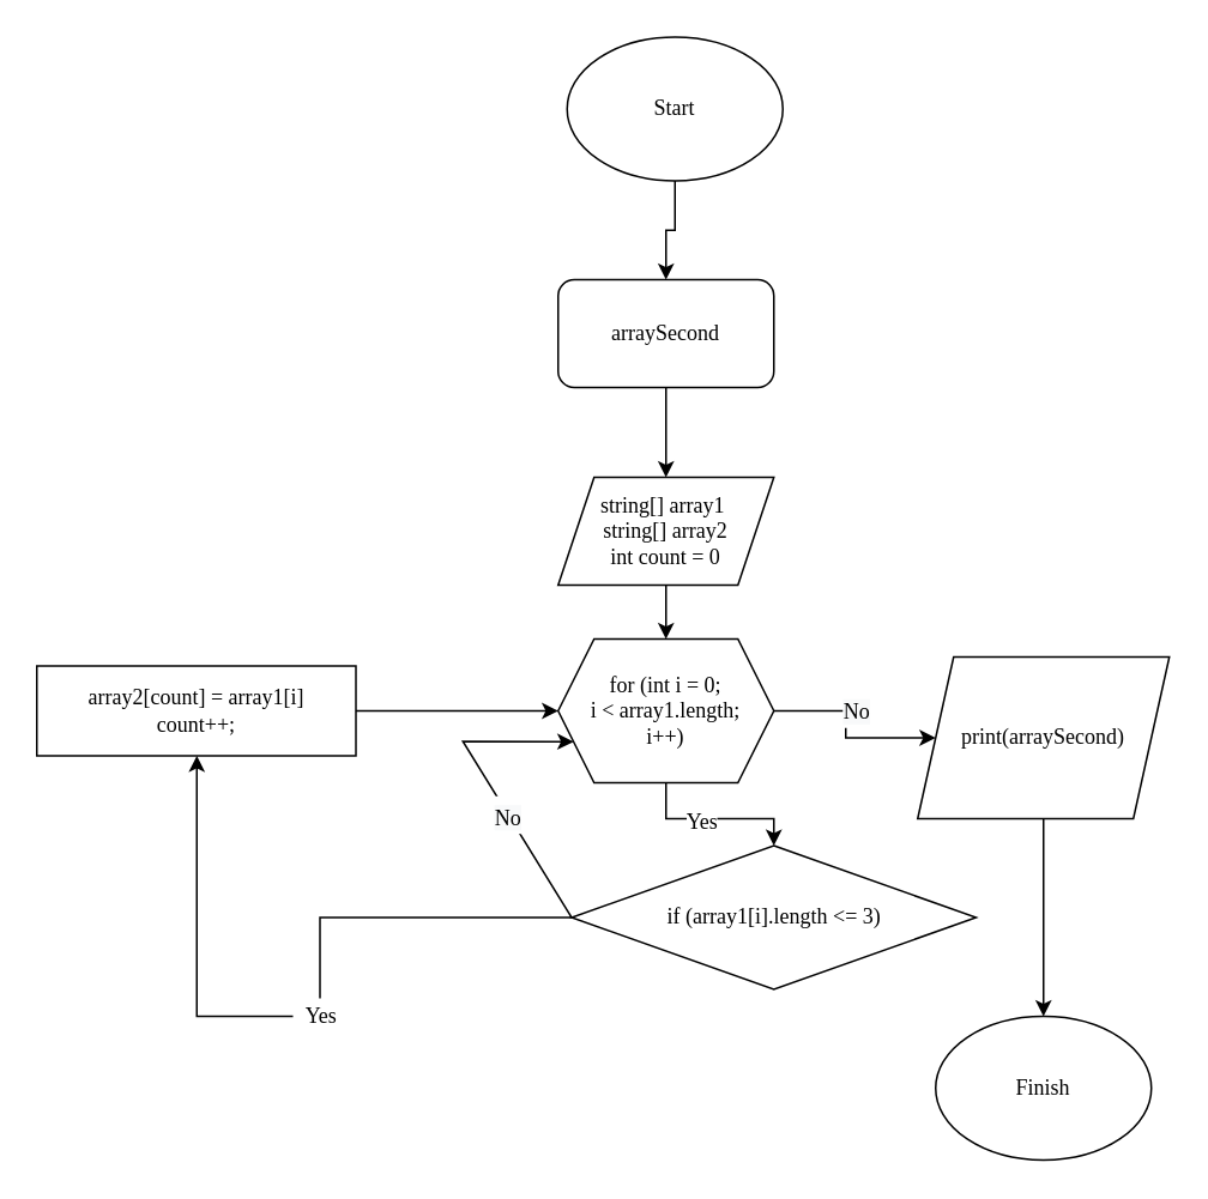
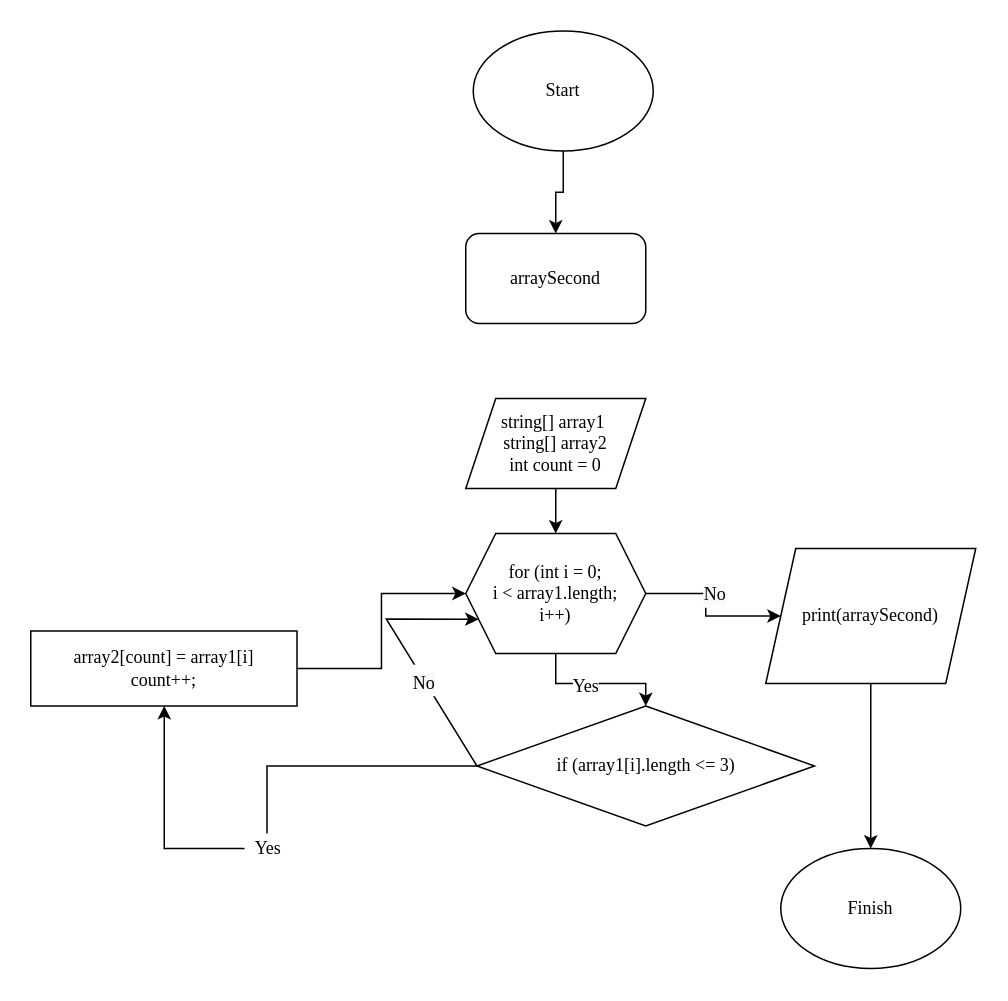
  <mxCell id="0" />
  <mxCell id="1" parent="0" />
- <mxCell id="2" value="" style="edgeStyle=orthogonalEdgeStyle;rounded=0;orthogonalLoop=1;jettySize=auto;html=1;fontFamily=Times New Roman;" edge="1" parent="1" source="3" target="5"><mxGeometry relative="1" as="geometry" /></mxCell>
  <mxCell id="3" value="arraySecond" style="rounded=1;whiteSpace=wrap;html=1;fontFamily=Times New Roman;" vertex="1" parent="1"><mxGeometry x="310" y="155" width="120" height="60" as="geometry" /></mxCell>
  <mxCell id="4" value="" style="edgeStyle=orthogonalEdgeStyle;rounded=0;orthogonalLoop=1;jettySize=auto;html=1;fontFamily=Times New Roman;" edge="1" parent="1" source="5" target="10"><mxGeometry relative="1" as="geometry" /></mxCell>
  <mxCell id="5" value="string[] array1&amp;nbsp;&lt;br&gt;string[] array2&lt;br&gt;int count = 0" style="shape=parallelogram;perimeter=parallelogramPerimeter;whiteSpace=wrap;html=1;fixedSize=1;fontFamily=Times New Roman;" vertex="1" parent="1"><mxGeometry x="310" y="265" width="120" height="60" as="geometry" /></mxCell>
  <mxCell id="6" value="" style="edgeStyle=orthogonalEdgeStyle;rounded=0;orthogonalLoop=1;jettySize=auto;html=1;fontFamily=Times New Roman;" edge="1" parent="1" source="10" target="12"><mxGeometry relative="1" as="geometry" /></mxCell>
  <mxCell id="7" value="Yes" style="edgeLabel;html=1;align=center;verticalAlign=middle;resizable=0;points=[];fontSize=12;fontFamily=Times New Roman;" vertex="1" connectable="0" parent="6"><mxGeometry x="-0.17" y="-1" relative="1" as="geometry"><mxPoint as="offset" /></mxGeometry></mxCell>
  <mxCell id="8" value="" style="edgeStyle=orthogonalEdgeStyle;rounded=0;orthogonalLoop=1;jettySize=auto;html=1;fontFamily=Times New Roman;fontSize=18;" edge="1" parent="1" source="10" target="21"><mxGeometry relative="1" as="geometry" /></mxCell>
  <mxCell id="9" value="&lt;span style=&quot;font-size: 12px; background-color: rgb(248, 249, 250);&quot;&gt;No&lt;/span&gt;" style="edgeLabel;html=1;align=center;verticalAlign=middle;resizable=0;points=[];fontSize=18;fontFamily=Times New Roman;" vertex="1" connectable="0" parent="8"><mxGeometry x="-0.271" y="2" relative="1" as="geometry"><mxPoint x="7" as="offset" /></mxGeometry></mxCell>
  <mxCell id="10" value="for (int i = 0;&lt;br&gt;i &amp;lt; array1.length;&lt;br&gt;i++)" style="shape=hexagon;perimeter=hexagonPerimeter2;whiteSpace=wrap;html=1;fixedSize=1;fontFamily=Times New Roman;" vertex="1" parent="1"><mxGeometry x="310" y="355" width="120" height="80" as="geometry" /></mxCell>
  <mxCell id="11" value="" style="edgeStyle=orthogonalEdgeStyle;rounded=0;orthogonalLoop=1;jettySize=auto;html=1;startArrow=none;fontFamily=Times New Roman;" edge="1" parent="1" source="22" target="14"><mxGeometry relative="1" as="geometry"><Array as="points"><mxPoint x="109" y="565" /></Array></mxGeometry></mxCell>
  <mxCell id="12" value="if (array1[i].length &amp;lt;= 3)" style="rhombus;whiteSpace=wrap;html=1;fontFamily=Times New Roman;" vertex="1" parent="1"><mxGeometry x="317.5" y="470" width="225" height="80" as="geometry" /></mxCell>
  <mxCell id="13" value="" style="edgeStyle=orthogonalEdgeStyle;rounded=0;orthogonalLoop=1;jettySize=auto;html=1;fontFamily=Times New Roman;" edge="1" parent="1" source="14" target="10"><mxGeometry relative="1" as="geometry" /></mxCell>
- <mxCell id="14" value="array2[count] = array1[i]&lt;br&gt;count++;" style="whiteSpace=wrap;html=1;fontFamily=Times New Roman;" vertex="1" parent="1"><mxGeometry x="20" y="370" width="177.5" height="50" as="geometry" /></mxCell>
+ <mxCell id="14" value="array2[count] = array1[i]&lt;br&gt;count++;" style="whiteSpace=wrap;html=1;fontFamily=Times New Roman;" vertex="1" parent="1"><mxGeometry x="20" y="420" width="177.5" height="50" as="geometry" /></mxCell>
  <mxCell id="15" value="" style="endArrow=classic;html=1;rounded=0;exitX=0;exitY=0.5;exitDx=0;exitDy=0;entryX=0;entryY=0.75;entryDx=0;entryDy=0;fontFamily=Times New Roman;" edge="1" parent="1" source="12" target="10"><mxGeometry width="50" height="50" relative="1" as="geometry"><mxPoint x="490" y="405" as="sourcePoint" /><mxPoint x="330" y="420" as="targetPoint" /><Array as="points"><mxPoint x="257" y="412" /></Array></mxGeometry></mxCell>
  <mxCell id="16" value="&lt;span style=&quot;font-size: 12px; background-color: rgb(248, 249, 250);&quot;&gt;No&lt;/span&gt;" style="edgeLabel;html=1;align=center;verticalAlign=middle;resizable=0;points=[];fontSize=18;fontFamily=Times New Roman;" vertex="1" connectable="0" parent="15"><mxGeometry x="-0.228" relative="1" as="geometry"><mxPoint as="offset" /></mxGeometry></mxCell>
  <mxCell id="17" value="" style="edgeStyle=orthogonalEdgeStyle;rounded=0;orthogonalLoop=1;jettySize=auto;html=1;fontFamily=Times New Roman;" edge="1" parent="1" source="18" target="3"><mxGeometry relative="1" as="geometry" /></mxCell>
  <mxCell id="18" value="Start" style="ellipse;whiteSpace=wrap;html=1;fontFamily=Times New Roman;" vertex="1" parent="1"><mxGeometry x="315" y="20" width="120" height="80" as="geometry" /></mxCell>
  <mxCell id="19" value="Finish" style="ellipse;whiteSpace=wrap;html=1;fontFamily=Times New Roman;" vertex="1" parent="1"><mxGeometry x="520" y="565" width="120" height="80" as="geometry" /></mxCell>
  <mxCell id="20" style="edgeStyle=orthogonalEdgeStyle;rounded=0;orthogonalLoop=1;jettySize=auto;html=1;fontFamily=Times New Roman;fontSize=12;" edge="1" parent="1" source="21" target="19"><mxGeometry relative="1" as="geometry" /></mxCell>
  <mxCell id="21" value="print(arraySecond)" style="shape=parallelogram;perimeter=parallelogramPerimeter;whiteSpace=wrap;html=1;fixedSize=1;fontFamily=Times New Roman;" vertex="1" parent="1"><mxGeometry x="510" y="365" width="140" height="90" as="geometry" /></mxCell>
  <mxCell id="22" value="Yes" style="text;html=1;align=center;verticalAlign=middle;resizable=0;points=[];autosize=1;strokeColor=none;fillColor=none;fontFamily=Times New Roman;" vertex="1" parent="1"><mxGeometry x="162.5" y="555" width="30" height="20" as="geometry" /></mxCell>
  <mxCell id="23" value="" style="edgeStyle=orthogonalEdgeStyle;rounded=0;orthogonalLoop=1;jettySize=auto;html=1;endArrow=none;fontFamily=Times New Roman;" edge="1" parent="1" source="12" target="22"><mxGeometry relative="1" as="geometry"><mxPoint x="257.5" y="565" as="sourcePoint" /><mxPoint x="108.762" y="420" as="targetPoint" /></mxGeometry></mxCell>
